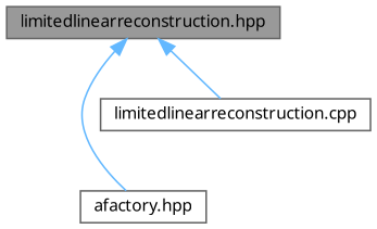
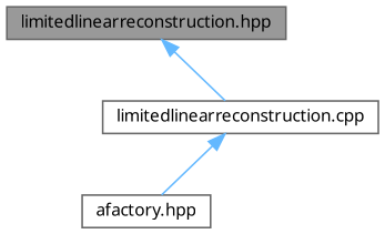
  digraph {
    fontname="Noto Sans"
    node [color=grey40 fillcolor=white fontname="Noto Sans" fontsize=10 shape=box style=filled]
    edge [color=steelblue1 dir=back fontname="Noto Sans" fontsize=10 labelfontname=Helvetica labelfontsize=10 style=solid]
    n1 [color=gray40 fillcolor=grey60 fontcolor=black height=0.2 label="limitedlinearreconstruction.hpp" width=0.4]
    n2 [height=0.2 label="afactory.hpp" width=0.4]
    n3 [height=0.2 label="limitedlinearreconstruction.cpp" width=0.4]
-   n1 -> n2
+   n3 -> n2
    n1 -> n3
  }
